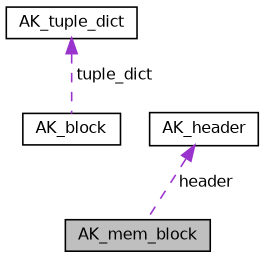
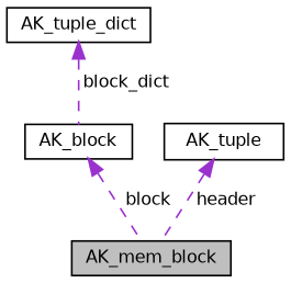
  digraph {
    node [color=black fontname=Helvetica fontsize=10 shape=record]
    edge [color=darkorchid3 dir=back fontname=Helvetica fontsize=10 labelfontname=Helvetica labelfontsize=10 style=dashed]
    n1 [fillcolor=grey75 fontcolor=black height=0.2 label=AK_mem_block style=filled width=0.4]
    n2 [height=0.2 label=AK_block width=0.4]
-   n3 [height=0.2 label=AK_header width=0.4]
+   n3 [height=0.2 label=AK_tuple width=0.4]
    n4 [height=0.2 label=AK_tuple_dict width=0.4]
+   n2 -> n1 [label=" block"]
    n3 -> n1 [label=" header"]
-   n4 -> n2 [label=" tuple_dict"]
+   n4 -> n2 [label=" block_dict"]
  }
